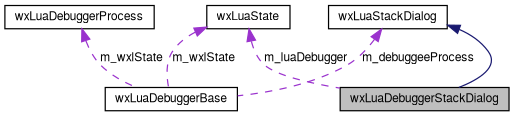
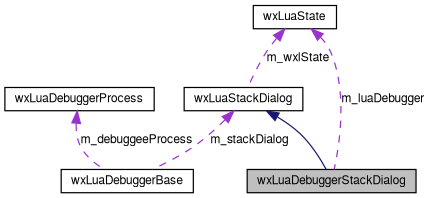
  digraph {
    node [color=black fillcolor=white fontname=FreeSans fontsize=10 shape=record style=filled]
    edge [color=darkorchid3 dir=back fontname=FreeSans fontsize=10 labelfontname=FreeSans labelfontsize=10 style=dashed]
    n1 [fillcolor=grey75 fontcolor=black height=0.2 label=wxLuaDebuggerStackDialog width=0.4]
    n2 [height=0.2 label=wxLuaStackDialog width=0.4]
    n3 [height=0.2 label=wxLuaDebuggerBase width=0.4]
    n4 [height=0.2 label=wxLuaState width=0.4]
    n5 [height=0.2 label=wxLuaDebuggerProcess width=0.4]
    n2 -> n1 [color=midnightblue style=solid]
-   n2 -> n3 [label=m_debuggeeProcess]
+   n2 -> n3 [label=m_stackDialog]
    n4 -> n1 [label=m_luaDebugger]
-   n4 -> n3 [label=m_wxlState]
-   n5 -> n3 [label=m_wxlState]
+   n4 -> n2 [label=m_wxlState]
+   n5 -> n3 [label=m_debuggeeProcess]
  }
